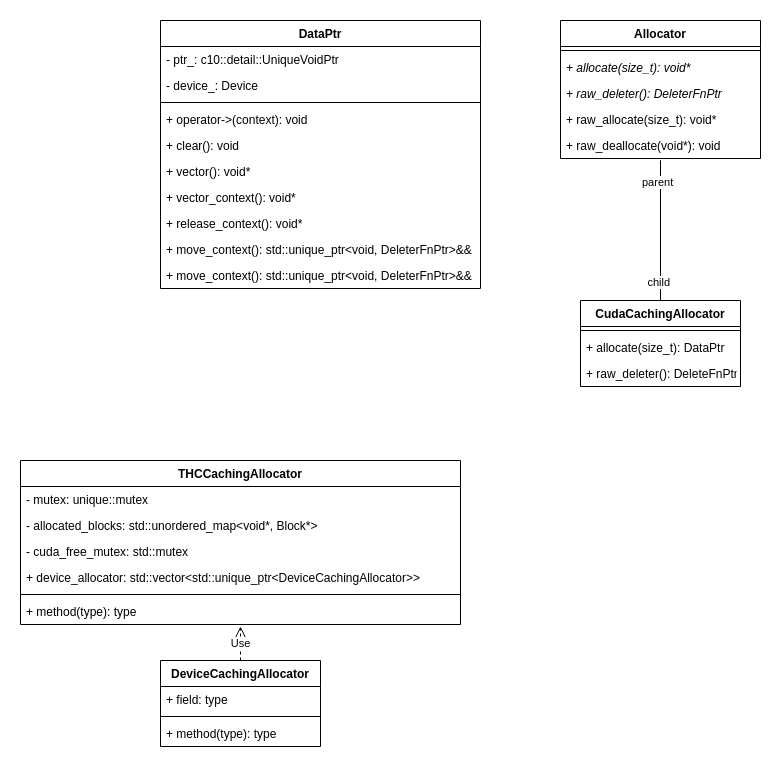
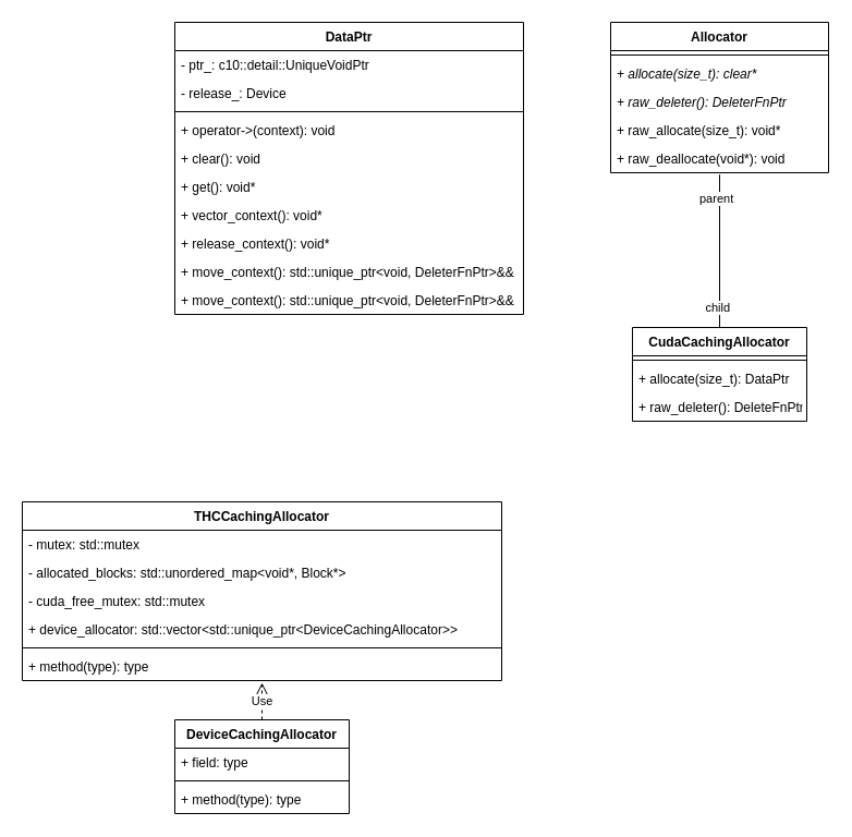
  <mxCell id="0" />
  <mxCell id="1" parent="0" />
  <mxCell id="2" value="DataPtr" style="swimlane;fontStyle=1;align=center;verticalAlign=top;childLayout=stackLayout;horizontal=1;startSize=26;horizontalStack=0;resizeParent=1;resizeParentMax=0;resizeLast=0;collapsible=1;marginBottom=0;" vertex="1" parent="1"><mxGeometry x="160" y="20" width="320" height="268" as="geometry" /></mxCell>
  <mxCell id="3" value="- ptr_: c10::detail::UniqueVoidPtr" style="text;strokeColor=none;fillColor=none;align=left;verticalAlign=top;spacingLeft=4;spacingRight=4;overflow=hidden;rotatable=0;points=[[0,0.5],[1,0.5]];portConstraint=eastwest;" vertex="1" parent="2"><mxGeometry y="26" width="320" height="26" as="geometry" /></mxCell>
- <mxCell id="4" value="- device_: Device" style="text;strokeColor=none;fillColor=none;align=left;verticalAlign=top;spacingLeft=4;spacingRight=4;overflow=hidden;rotatable=0;points=[[0,0.5],[1,0.5]];portConstraint=eastwest;" vertex="1" parent="2"><mxGeometry y="52" width="320" height="26" as="geometry" /></mxCell>
+ <mxCell id="4" value="- release_: Device" style="text;strokeColor=none;fillColor=none;align=left;verticalAlign=top;spacingLeft=4;spacingRight=4;overflow=hidden;rotatable=0;points=[[0,0.5],[1,0.5]];portConstraint=eastwest;" vertex="1" parent="2"><mxGeometry y="52" width="320" height="26" as="geometry" /></mxCell>
  <mxCell id="5" value="" style="line;strokeWidth=1;fillColor=none;align=left;verticalAlign=middle;spacingTop=-1;spacingLeft=3;spacingRight=3;rotatable=0;labelPosition=right;points=[];portConstraint=eastwest;" vertex="1" parent="2"><mxGeometry y="78" width="320" height="8" as="geometry" /></mxCell>
  <mxCell id="6" value="+ operator-&gt;(context): void" style="text;strokeColor=none;fillColor=none;align=left;verticalAlign=top;spacingLeft=4;spacingRight=4;overflow=hidden;rotatable=0;points=[[0,0.5],[1,0.5]];portConstraint=eastwest;" vertex="1" parent="2"><mxGeometry y="86" width="320" height="26" as="geometry" /></mxCell>
  <mxCell id="7" value="+ clear(): void" style="text;strokeColor=none;fillColor=none;align=left;verticalAlign=top;spacingLeft=4;spacingRight=4;overflow=hidden;rotatable=0;points=[[0,0.5],[1,0.5]];portConstraint=eastwest;" vertex="1" parent="2"><mxGeometry y="112" width="320" height="26" as="geometry" /></mxCell>
- <mxCell id="8" value="+ vector(): void*" style="text;strokeColor=none;fillColor=none;align=left;verticalAlign=top;spacingLeft=4;spacingRight=4;overflow=hidden;rotatable=0;points=[[0,0.5],[1,0.5]];portConstraint=eastwest;" vertex="1" parent="2"><mxGeometry y="138" width="320" height="26" as="geometry" /></mxCell>
+ <mxCell id="8" value="+ get(): void*" style="text;strokeColor=none;fillColor=none;align=left;verticalAlign=top;spacingLeft=4;spacingRight=4;overflow=hidden;rotatable=0;points=[[0,0.5],[1,0.5]];portConstraint=eastwest;" vertex="1" parent="2"><mxGeometry y="138" width="320" height="26" as="geometry" /></mxCell>
  <mxCell id="9" value="+ vector_context(): void*" style="text;strokeColor=none;fillColor=none;align=left;verticalAlign=top;spacingLeft=4;spacingRight=4;overflow=hidden;rotatable=0;points=[[0,0.5],[1,0.5]];portConstraint=eastwest;" vertex="1" parent="2"><mxGeometry y="164" width="320" height="26" as="geometry" /></mxCell>
  <mxCell id="10" value="+ release_context(): void*" style="text;strokeColor=none;fillColor=none;align=left;verticalAlign=top;spacingLeft=4;spacingRight=4;overflow=hidden;rotatable=0;points=[[0,0.5],[1,0.5]];portConstraint=eastwest;" vertex="1" parent="2"><mxGeometry y="190" width="320" height="26" as="geometry" /></mxCell>
  <mxCell id="11" value="+ move_context(): std::unique_ptr&lt;void, DeleterFnPtr&gt;&amp;&amp;" style="text;strokeColor=none;fillColor=none;align=left;verticalAlign=top;spacingLeft=4;spacingRight=4;overflow=hidden;rotatable=0;points=[[0,0.5],[1,0.5]];portConstraint=eastwest;" vertex="1" parent="2"><mxGeometry y="216" width="320" height="26" as="geometry" /></mxCell>
  <mxCell id="12" value="+ move_context(): std::unique_ptr&lt;void, DeleterFnPtr&gt;&amp;&amp;" style="text;strokeColor=none;fillColor=none;align=left;verticalAlign=top;spacingLeft=4;spacingRight=4;overflow=hidden;rotatable=0;points=[[0,0.5],[1,0.5]];portConstraint=eastwest;" vertex="1" parent="2"><mxGeometry y="242" width="320" height="26" as="geometry" /></mxCell>
  <mxCell id="13" value="Allocator" style="swimlane;fontStyle=1;align=center;verticalAlign=top;childLayout=stackLayout;horizontal=1;startSize=26;horizontalStack=0;resizeParent=1;resizeParentMax=0;resizeLast=0;collapsible=1;marginBottom=0;" vertex="1" parent="1"><mxGeometry x="560" y="20" width="200" height="138" as="geometry" /></mxCell>
  <mxCell id="14" value="" style="line;strokeWidth=1;fillColor=none;align=left;verticalAlign=middle;spacingTop=-1;spacingLeft=3;spacingRight=3;rotatable=0;labelPosition=right;points=[];portConstraint=eastwest;" vertex="1" parent="13"><mxGeometry y="26" width="200" height="8" as="geometry" /></mxCell>
- <mxCell id="15" value="+ allocate(size_t): void* " style="text;strokeColor=none;fillColor=none;align=left;verticalAlign=top;spacingLeft=4;spacingRight=4;overflow=hidden;rotatable=0;points=[[0,0.5],[1,0.5]];portConstraint=eastwest;fontStyle=2" vertex="1" parent="13"><mxGeometry y="34" width="200" height="26" as="geometry" /></mxCell>
+ <mxCell id="15" value="+ allocate(size_t): clear* " style="text;strokeColor=none;fillColor=none;align=left;verticalAlign=top;spacingLeft=4;spacingRight=4;overflow=hidden;rotatable=0;points=[[0,0.5],[1,0.5]];portConstraint=eastwest;fontStyle=2" vertex="1" parent="13"><mxGeometry y="34" width="200" height="26" as="geometry" /></mxCell>
  <mxCell id="16" value="+ raw_deleter(): DeleterFnPtr " style="text;strokeColor=none;fillColor=none;align=left;verticalAlign=top;spacingLeft=4;spacingRight=4;overflow=hidden;rotatable=0;points=[[0,0.5],[1,0.5]];portConstraint=eastwest;fontStyle=2" vertex="1" parent="13"><mxGeometry y="60" width="200" height="26" as="geometry" /></mxCell>
  <mxCell id="17" value="+ raw_allocate(size_t): void*" style="text;strokeColor=none;fillColor=none;align=left;verticalAlign=top;spacingLeft=4;spacingRight=4;overflow=hidden;rotatable=0;points=[[0,0.5],[1,0.5]];portConstraint=eastwest;fontStyle=0" vertex="1" parent="13"><mxGeometry y="86" width="200" height="26" as="geometry" /></mxCell>
  <mxCell id="18" value="+ raw_deallocate(void*): void" style="text;strokeColor=none;fillColor=none;align=left;verticalAlign=top;spacingLeft=4;spacingRight=4;overflow=hidden;rotatable=0;points=[[0,0.5],[1,0.5]];portConstraint=eastwest;fontStyle=0" vertex="1" parent="13"><mxGeometry y="112" width="200" height="26" as="geometry" /></mxCell>
  <mxCell id="19" value="CudaCachingAllocator" style="swimlane;fontStyle=1;align=center;verticalAlign=top;childLayout=stackLayout;horizontal=1;startSize=26;horizontalStack=0;resizeParent=1;resizeParentMax=0;resizeLast=0;collapsible=1;marginBottom=0;" vertex="1" parent="1"><mxGeometry x="580" y="300" width="160" height="86" as="geometry" /></mxCell>
  <mxCell id="20" value="" style="line;strokeWidth=1;fillColor=none;align=left;verticalAlign=middle;spacingTop=-1;spacingLeft=3;spacingRight=3;rotatable=0;labelPosition=right;points=[];portConstraint=eastwest;" vertex="1" parent="19"><mxGeometry y="26" width="160" height="8" as="geometry" /></mxCell>
  <mxCell id="21" value="+ allocate(size_t): DataPtr" style="text;strokeColor=none;fillColor=none;align=left;verticalAlign=top;spacingLeft=4;spacingRight=4;overflow=hidden;rotatable=0;points=[[0,0.5],[1,0.5]];portConstraint=eastwest;" vertex="1" parent="19"><mxGeometry y="34" width="160" height="26" as="geometry" /></mxCell>
  <mxCell id="22" value="+ raw_deleter(): DeleteFnPtr" style="text;strokeColor=none;fillColor=none;align=left;verticalAlign=top;spacingLeft=4;spacingRight=4;overflow=hidden;rotatable=0;points=[[0,0.5],[1,0.5]];portConstraint=eastwest;" vertex="1" parent="19"><mxGeometry y="60" width="160" height="26" as="geometry" /></mxCell>
  <mxCell id="23" value="" style="endArrow=none;html=1;edgeStyle=orthogonalEdgeStyle;rounded=0;" edge="1" parent="1" target="19"><mxGeometry relative="1" as="geometry"><mxPoint x="660" y="190" as="sourcePoint" /><mxPoint x="700" y="520" as="targetPoint" /><Array as="points"><mxPoint x="660" y="160" /></Array></mxGeometry></mxCell>
  <mxCell id="24" value="parent" style="edgeLabel;resizable=0;html=1;align=left;verticalAlign=bottom;" connectable="0" vertex="1" parent="23"><mxGeometry x="-1" relative="1" as="geometry"><mxPoint x="-20" as="offset" /></mxGeometry></mxCell>
  <mxCell id="25" value="child" style="edgeLabel;resizable=0;html=1;align=right;verticalAlign=bottom;" connectable="0" vertex="1" parent="23"><mxGeometry x="1" relative="1" as="geometry"><mxPoint x="10" y="-10" as="offset" /></mxGeometry></mxCell>
  <mxCell id="26" value="THCCachingAllocator" style="swimlane;fontStyle=1;align=center;verticalAlign=top;childLayout=stackLayout;horizontal=1;startSize=26;horizontalStack=0;resizeParent=1;resizeParentMax=0;resizeLast=0;collapsible=1;marginBottom=0;" vertex="1" parent="1"><mxGeometry x="20" y="460" width="440" height="164" as="geometry" /></mxCell>
- <mxCell id="27" value="- mutex: unique::mutex" style="text;strokeColor=none;fillColor=none;align=left;verticalAlign=top;spacingLeft=4;spacingRight=4;overflow=hidden;rotatable=0;points=[[0,0.5],[1,0.5]];portConstraint=eastwest;" vertex="1" parent="26"><mxGeometry y="26" width="440" height="26" as="geometry" /></mxCell>
+ <mxCell id="27" value="- mutex: std::mutex" style="text;strokeColor=none;fillColor=none;align=left;verticalAlign=top;spacingLeft=4;spacingRight=4;overflow=hidden;rotatable=0;points=[[0,0.5],[1,0.5]];portConstraint=eastwest;" vertex="1" parent="26"><mxGeometry y="26" width="440" height="26" as="geometry" /></mxCell>
  <mxCell id="28" value="- allocated_blocks: std::unordered_map&lt;void*, Block*&gt;" style="text;strokeColor=none;fillColor=none;align=left;verticalAlign=top;spacingLeft=4;spacingRight=4;overflow=hidden;rotatable=0;points=[[0,0.5],[1,0.5]];portConstraint=eastwest;" vertex="1" parent="26"><mxGeometry y="52" width="440" height="26" as="geometry" /></mxCell>
  <mxCell id="29" value="- cuda_free_mutex: std::mutex" style="text;strokeColor=none;fillColor=none;align=left;verticalAlign=top;spacingLeft=4;spacingRight=4;overflow=hidden;rotatable=0;points=[[0,0.5],[1,0.5]];portConstraint=eastwest;" vertex="1" parent="26"><mxGeometry y="78" width="440" height="26" as="geometry" /></mxCell>
  <mxCell id="30" value="+ device_allocator: std::vector&lt;std::unique_ptr&lt;DeviceCachingAllocator&gt;&gt;" style="text;strokeColor=none;fillColor=none;align=left;verticalAlign=top;spacingLeft=4;spacingRight=4;overflow=hidden;rotatable=0;points=[[0,0.5],[1,0.5]];portConstraint=eastwest;" vertex="1" parent="26"><mxGeometry y="104" width="440" height="26" as="geometry" /></mxCell>
  <mxCell id="31" value="" style="line;strokeWidth=1;fillColor=none;align=left;verticalAlign=middle;spacingTop=-1;spacingLeft=3;spacingRight=3;rotatable=0;labelPosition=right;points=[];portConstraint=eastwest;" vertex="1" parent="26"><mxGeometry y="130" width="440" height="8" as="geometry" /></mxCell>
  <mxCell id="32" value="+ method(type): type" style="text;strokeColor=none;fillColor=none;align=left;verticalAlign=top;spacingLeft=4;spacingRight=4;overflow=hidden;rotatable=0;points=[[0,0.5],[1,0.5]];portConstraint=eastwest;" vertex="1" parent="26"><mxGeometry y="138" width="440" height="26" as="geometry" /></mxCell>
  <mxCell id="33" value="DeviceCachingAllocator" style="swimlane;fontStyle=1;align=center;verticalAlign=top;childLayout=stackLayout;horizontal=1;startSize=26;horizontalStack=0;resizeParent=1;resizeParentMax=0;resizeLast=0;collapsible=1;marginBottom=0;" vertex="1" parent="1"><mxGeometry x="160" y="660" width="160" height="86" as="geometry" /></mxCell>
  <mxCell id="34" value="+ field: type" style="text;strokeColor=none;fillColor=none;align=left;verticalAlign=top;spacingLeft=4;spacingRight=4;overflow=hidden;rotatable=0;points=[[0,0.5],[1,0.5]];portConstraint=eastwest;" vertex="1" parent="33"><mxGeometry y="26" width="160" height="26" as="geometry" /></mxCell>
  <mxCell id="35" value="" style="line;strokeWidth=1;fillColor=none;align=left;verticalAlign=middle;spacingTop=-1;spacingLeft=3;spacingRight=3;rotatable=0;labelPosition=right;points=[];portConstraint=eastwest;" vertex="1" parent="33"><mxGeometry y="52" width="160" height="8" as="geometry" /></mxCell>
  <mxCell id="36" value="+ method(type): type" style="text;strokeColor=none;fillColor=none;align=left;verticalAlign=top;spacingLeft=4;spacingRight=4;overflow=hidden;rotatable=0;points=[[0,0.5],[1,0.5]];portConstraint=eastwest;" vertex="1" parent="33"><mxGeometry y="60" width="160" height="26" as="geometry" /></mxCell>
  <mxCell id="37" value="Use" style="endArrow=open;endSize=12;dashed=1;html=1;rounded=0;exitX=0.5;exitY=0;exitDx=0;exitDy=0;entryX=0.5;entryY=1.077;entryDx=0;entryDy=0;entryPerimeter=0;" edge="1" parent="1" source="33" target="32"><mxGeometry width="160" relative="1" as="geometry"><mxPoint x="290" y="580" as="sourcePoint" /><mxPoint x="450" y="580" as="targetPoint" /></mxGeometry></mxCell>
